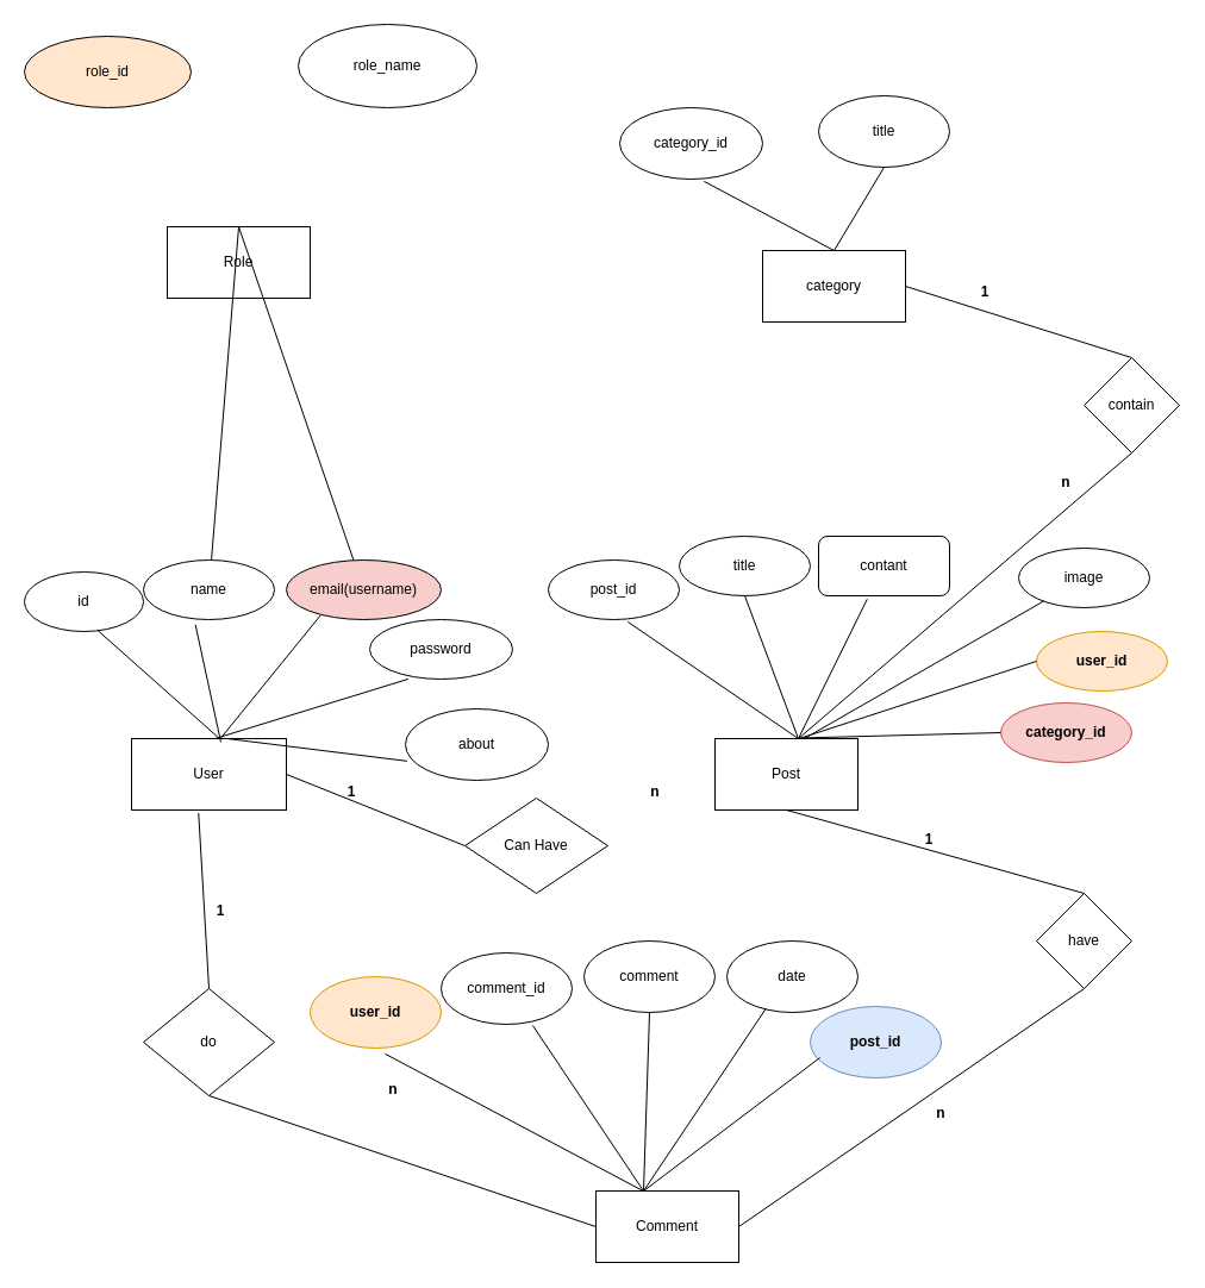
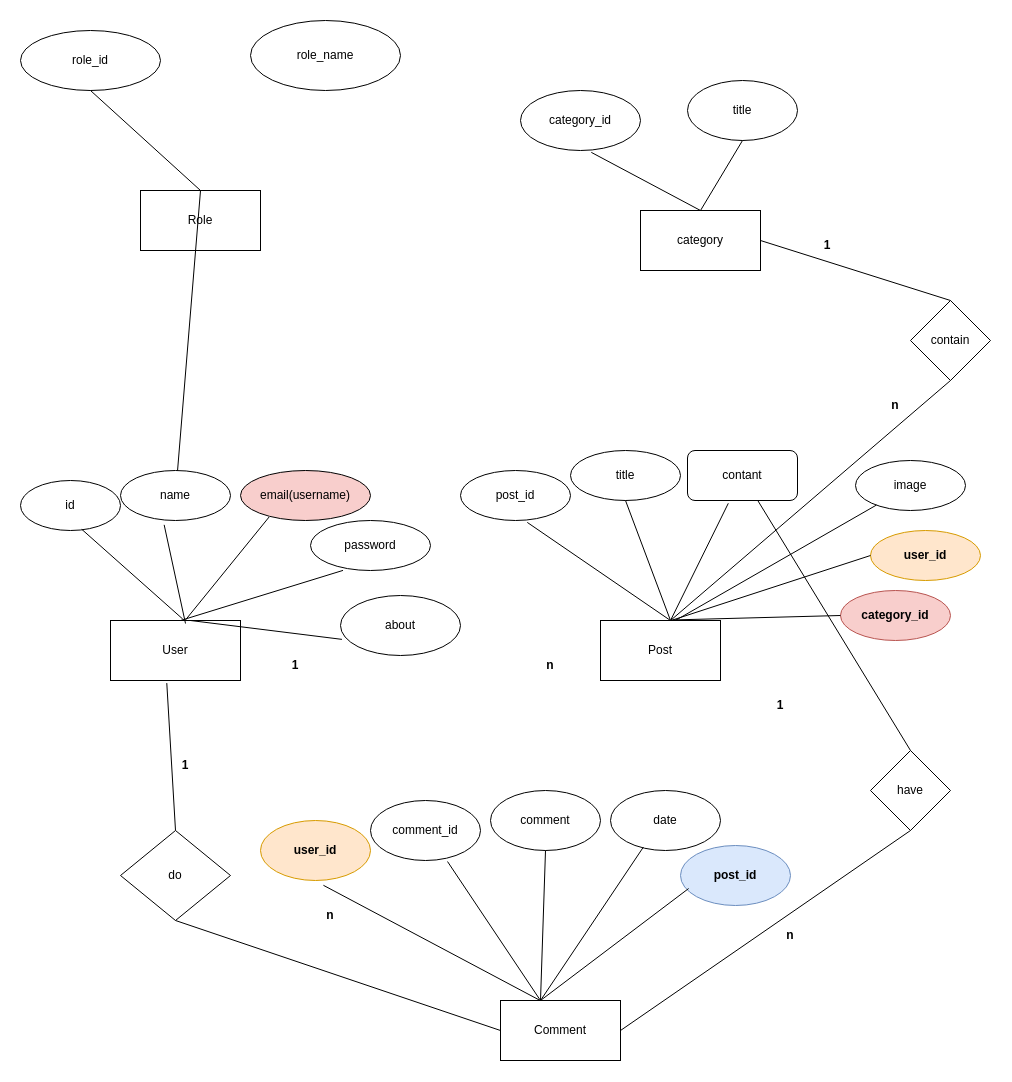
  <mxCell id="0" />
  <mxCell id="1" parent="0" />
  <mxCell id="2" value="User" style="rounded=0;whiteSpace=wrap;html=1;" parent="1" vertex="1"><mxGeometry x="110" y="620" width="130" height="60" as="geometry" /></mxCell>
  <mxCell id="3" value="id" style="ellipse;whiteSpace=wrap;html=1;" parent="1" vertex="1"><mxGeometry x="20" y="480" width="100" height="50" as="geometry" /></mxCell>
  <mxCell id="4" value="" style="endArrow=none;html=1;rounded=0;entryX=0.613;entryY=0.977;entryDx=0;entryDy=0;entryPerimeter=0;exitX=0.556;exitY=-0.024;exitDx=0;exitDy=0;exitPerimeter=0;" parent="1" source="2" target="3" edge="1"><mxGeometry width="50" height="50" relative="1" as="geometry"><mxPoint x="180" y="610" as="sourcePoint" /><mxPoint x="450" y="720" as="targetPoint" /></mxGeometry></mxCell>
  <mxCell id="5" value="name" style="ellipse;whiteSpace=wrap;html=1;" parent="1" vertex="1"><mxGeometry x="120" y="470" width="110" height="50" as="geometry" /></mxCell>
  <mxCell id="6" value="" style="endArrow=none;html=1;rounded=0;entryX=0.397;entryY=1.087;entryDx=0;entryDy=0;entryPerimeter=0;exitX=0.577;exitY=0.05;exitDx=0;exitDy=0;exitPerimeter=0;" parent="1" source="2" target="5" edge="1"><mxGeometry width="50" height="50" relative="1" as="geometry"><mxPoint x="190" y="610" as="sourcePoint" /><mxPoint x="104" y="559" as="targetPoint" /></mxGeometry></mxCell>
  <mxCell id="7" value="email(username)" style="ellipse;whiteSpace=wrap;html=1;fillColor=#f8cecc;" parent="1" vertex="1"><mxGeometry x="240" y="470" width="130" height="50" as="geometry" /></mxCell>
  <mxCell id="8" value="" style="endArrow=none;html=1;rounded=0;entryX=0.22;entryY=0.93;entryDx=0;entryDy=0;exitX=0.577;exitY=-0.009;exitDx=0;exitDy=0;entryPerimeter=0;exitPerimeter=0;" parent="1" source="2" target="7" edge="1"><mxGeometry width="50" height="50" relative="1" as="geometry"><mxPoint x="153" y="630" as="sourcePoint" /><mxPoint x="210" y="540" as="targetPoint" /></mxGeometry></mxCell>
  <mxCell id="9" value="password" style="ellipse;whiteSpace=wrap;html=1;" parent="1" vertex="1"><mxGeometry x="310" y="520" width="120" height="50" as="geometry" /></mxCell>
  <mxCell id="10" value="" style="endArrow=none;html=1;rounded=0;entryX=0.271;entryY=0.998;entryDx=0;entryDy=0;entryPerimeter=0;" parent="1" target="9" edge="1"><mxGeometry width="50" height="50" relative="1" as="geometry"><mxPoint x="180" y="620" as="sourcePoint" /><mxPoint x="296" y="546" as="targetPoint" /></mxGeometry></mxCell>
  <mxCell id="11" value="about" style="ellipse;whiteSpace=wrap;html=1;" parent="1" vertex="1"><mxGeometry x="340" y="595" width="120" height="60" as="geometry" /></mxCell>
  <mxCell id="12" value="" style="endArrow=none;html=1;rounded=0;entryX=0.012;entryY=0.731;entryDx=0;entryDy=0;entryPerimeter=0;" parent="1" target="11" edge="1"><mxGeometry width="50" height="50" relative="1" as="geometry"><mxPoint x="190" y="620" as="sourcePoint" /><mxPoint x="347" y="560" as="targetPoint" /></mxGeometry></mxCell>
  <mxCell id="13" value="post_id" style="ellipse;whiteSpace=wrap;html=1;" parent="1" vertex="1"><mxGeometry x="460" y="470" width="110" height="50" as="geometry" /></mxCell>
  <mxCell id="14" value="" style="endArrow=none;html=1;rounded=0;entryX=0.607;entryY=1.038;entryDx=0;entryDy=0;entryPerimeter=0;exitX=0.586;exitY=0.035;exitDx=0;exitDy=0;exitPerimeter=0;" parent="1" source="23" target="13" edge="1"><mxGeometry width="50" height="50" relative="1" as="geometry"><mxPoint x="640" y="640" as="sourcePoint" /><mxPoint x="351" y="597" as="targetPoint" /><Array as="points"><mxPoint x="670" y="620" /></Array></mxGeometry></mxCell>
  <mxCell id="15" value="title" style="ellipse;whiteSpace=wrap;html=1;" parent="1" vertex="1"><mxGeometry x="570" y="450" width="110" height="50" as="geometry" /></mxCell>
  <mxCell id="16" value="contant" style="whiteSpace=wrap;html=1;rounded=1;" parent="1" vertex="1"><mxGeometry x="687" y="450" width="110" height="50" as="geometry" /></mxCell>
  <mxCell id="17" value="image" style="ellipse;whiteSpace=wrap;html=1;" parent="1" vertex="1"><mxGeometry x="855" y="460" width="110" height="50" as="geometry" /></mxCell>
  <mxCell id="18" value="" style="endArrow=none;html=1;rounded=0;exitX=0.5;exitY=1;exitDx=0;exitDy=0;entryX=0.371;entryY=1.056;entryDx=0;entryDy=0;entryPerimeter=0;" parent="1" source="15" target="16" edge="1"><mxGeometry width="50" height="50" relative="1" as="geometry"><mxPoint x="460" y="810" as="sourcePoint" /><mxPoint x="510" y="760" as="targetPoint" /><Array as="points"><mxPoint x="670" y="620" /></Array></mxGeometry></mxCell>
  <mxCell id="19" value="" style="endArrow=none;html=1;rounded=0;" parent="1" target="17" edge="1"><mxGeometry width="50" height="50" relative="1" as="geometry"><mxPoint x="640" y="640" as="sourcePoint" /><mxPoint x="510" y="760" as="targetPoint" /></mxGeometry></mxCell>
  <mxCell id="20" value="user_id" style="ellipse;whiteSpace=wrap;html=1;fontStyle=1;fillColor=#ffe6cc;strokeColor=#d79b00;" parent="1" vertex="1"><mxGeometry x="870" y="530" width="110" height="50" as="geometry" /></mxCell>
  <mxCell id="21" value="" style="endArrow=none;html=1;rounded=0;entryX=0;entryY=0.5;entryDx=0;entryDy=0;exitX=0.579;exitY=0.006;exitDx=0;exitDy=0;exitPerimeter=0;" parent="1" source="23" target="20" edge="1"><mxGeometry width="50" height="50" relative="1" as="geometry"><mxPoint x="650" y="640" as="sourcePoint" /><mxPoint x="805" y="582" as="targetPoint" /></mxGeometry></mxCell>
  <mxCell id="22" value="" style="endArrow=none;html=1;rounded=0;entryX=0;entryY=0.5;entryDx=0;entryDy=0;" parent="1" target="23" edge="1"><mxGeometry width="50" height="50" relative="1" as="geometry"><mxPoint x="650" y="640" as="sourcePoint" /><mxPoint x="790" y="575" as="targetPoint" /></mxGeometry></mxCell>
  <mxCell id="23" value="Post" style="rounded=0;whiteSpace=wrap;html=1;" parent="1" vertex="1"><mxGeometry x="600" y="620" width="120" height="60" as="geometry" /></mxCell>
- <mxCell id="24" value="Can Have" style="rhombus;whiteSpace=wrap;html=1;" parent="1" vertex="1"><mxGeometry x="390" y="670" width="120" height="80" as="geometry" /></mxCell>
- <mxCell id="25" value="" style="endArrow=none;html=1;rounded=0;entryX=1;entryY=0.5;entryDx=0;entryDy=0;exitX=0;exitY=0.5;exitDx=0;exitDy=0;" parent="1" source="24" target="2" edge="1"><mxGeometry width="50" height="50" relative="1" as="geometry"><mxPoint x="460" y="710" as="sourcePoint" /><mxPoint x="510" y="660" as="targetPoint" /></mxGeometry></mxCell>
  <mxCell id="26" value="1" style="text;html=1;strokeColor=none;fillColor=none;align=center;verticalAlign=middle;whiteSpace=wrap;rounded=0;fontStyle=1" parent="1" vertex="1"><mxGeometry x="265" y="650" width="60" height="30" as="geometry" /></mxCell>
  <mxCell id="27" value="n" style="text;html=1;strokeColor=none;fillColor=none;align=center;verticalAlign=middle;whiteSpace=wrap;rounded=0;fontStyle=1" parent="1" vertex="1"><mxGeometry x="520" y="650" width="60" height="30" as="geometry" /></mxCell>
  <mxCell id="28" value="Comment" style="rounded=0;whiteSpace=wrap;html=1;" parent="1" vertex="1"><mxGeometry x="500" y="1000" width="120" height="60" as="geometry" /></mxCell>
  <mxCell id="29" value="comment_id" style="ellipse;whiteSpace=wrap;html=1;" parent="1" vertex="1"><mxGeometry x="370" y="800" width="110" height="60" as="geometry" /></mxCell>
  <mxCell id="30" value="" style="endArrow=none;html=1;rounded=0;exitX=0.333;exitY=0;exitDx=0;exitDy=0;exitPerimeter=0;entryX=0.7;entryY=1.017;entryDx=0;entryDy=0;entryPerimeter=0;" parent="1" source="28" target="29" edge="1"><mxGeometry width="50" height="50" relative="1" as="geometry"><mxPoint x="410" y="800" as="sourcePoint" /><mxPoint x="570" y="840" as="targetPoint" /></mxGeometry></mxCell>
  <mxCell id="31" value="comment" style="ellipse;whiteSpace=wrap;html=1;" parent="1" vertex="1"><mxGeometry x="490" y="790" width="110" height="60" as="geometry" /></mxCell>
  <mxCell id="32" value="" style="endArrow=none;html=1;rounded=0;entryX=0.5;entryY=1;entryDx=0;entryDy=0;" parent="1" target="31" edge="1"><mxGeometry width="50" height="50" relative="1" as="geometry"><mxPoint x="540" y="1000" as="sourcePoint" /><mxPoint x="580" y="850" as="targetPoint" /></mxGeometry></mxCell>
  <mxCell id="33" value="date" style="ellipse;whiteSpace=wrap;html=1;" parent="1" vertex="1"><mxGeometry x="610" y="790" width="110" height="60" as="geometry" /></mxCell>
  <mxCell id="34" value="" style="endArrow=none;html=1;rounded=0;entryX=0.299;entryY=0.943;entryDx=0;entryDy=0;entryPerimeter=0;" parent="1" target="33" edge="1"><mxGeometry width="50" height="50" relative="1" as="geometry"><mxPoint x="540" y="1000" as="sourcePoint" /><mxPoint x="650" y="840" as="targetPoint" /></mxGeometry></mxCell>
  <mxCell id="35" value="category_id" style="ellipse;whiteSpace=wrap;html=1;fillColor=#f8cecc;strokeColor=#b85450;fontStyle=1" parent="1" vertex="1"><mxGeometry x="840" y="590" width="110" height="50" as="geometry" /></mxCell>
  <mxCell id="36" value="" style="endArrow=none;html=1;rounded=0;entryX=0;entryY=0.5;entryDx=0;entryDy=0;exitX=0.601;exitY=-0.009;exitDx=0;exitDy=0;exitPerimeter=0;" parent="1" source="23" target="35" edge="1"><mxGeometry width="50" height="50" relative="1" as="geometry"><mxPoint x="680" y="610" as="sourcePoint" /><mxPoint x="800" y="585" as="targetPoint" /></mxGeometry></mxCell>
  <mxCell id="37" value="post_id" style="ellipse;whiteSpace=wrap;html=1;fontStyle=1;fillColor=#dae8fc;strokeColor=#6c8ebf;" parent="1" vertex="1"><mxGeometry x="680" y="845" width="110" height="60" as="geometry" /></mxCell>
  <mxCell id="38" value="user_id" style="ellipse;whiteSpace=wrap;html=1;fontStyle=1;fillColor=#ffe6cc;strokeColor=#d79b00;" parent="1" vertex="1"><mxGeometry x="260" y="820" width="110" height="60" as="geometry" /></mxCell>
  <mxCell id="39" value="" style="endArrow=none;html=1;rounded=0;entryX=0.074;entryY=0.717;entryDx=0;entryDy=0;entryPerimeter=0;" parent="1" target="37" edge="1"><mxGeometry width="50" height="50" relative="1" as="geometry"><mxPoint x="540" y="1000" as="sourcePoint" /><mxPoint x="781" y="820" as="targetPoint" /></mxGeometry></mxCell>
  <mxCell id="40" value="" style="endArrow=none;html=1;rounded=0;exitX=0.325;exitY=-0.006;exitDx=0;exitDy=0;exitPerimeter=0;entryX=0.572;entryY=1.08;entryDx=0;entryDy=0;entryPerimeter=0;" parent="1" source="28" target="38" edge="1"><mxGeometry width="50" height="50" relative="1" as="geometry"><mxPoint x="700" y="900" as="sourcePoint" /><mxPoint x="580" y="850" as="targetPoint" /></mxGeometry></mxCell>
  <mxCell id="41" value="do" style="rhombus;whiteSpace=wrap;html=1;" parent="1" vertex="1"><mxGeometry x="120" y="830" width="110" height="90" as="geometry" /></mxCell>
  <mxCell id="42" value="" style="endArrow=none;html=1;rounded=0;entryX=0.433;entryY=1.043;entryDx=0;entryDy=0;entryPerimeter=0;exitX=0.5;exitY=0;exitDx=0;exitDy=0;" parent="1" source="41" target="2" edge="1"><mxGeometry width="50" height="50" relative="1" as="geometry"><mxPoint x="400" y="800" as="sourcePoint" /><mxPoint x="450" y="750" as="targetPoint" /></mxGeometry></mxCell>
  <mxCell id="43" value="" style="endArrow=none;html=1;rounded=0;entryX=0.5;entryY=1;entryDx=0;entryDy=0;exitX=0;exitY=0.5;exitDx=0;exitDy=0;" parent="1" source="28" target="41" edge="1"><mxGeometry width="50" height="50" relative="1" as="geometry"><mxPoint x="640" y="940" as="sourcePoint" /><mxPoint x="450" y="750" as="targetPoint" /></mxGeometry></mxCell>
  <mxCell id="44" value="&lt;b&gt;1&lt;/b&gt;" style="text;html=1;strokeColor=none;fillColor=none;align=center;verticalAlign=middle;whiteSpace=wrap;rounded=0;" parent="1" vertex="1"><mxGeometry x="155" y="750" width="60" height="30" as="geometry" /></mxCell>
  <mxCell id="45" value="&lt;b&gt;n&lt;/b&gt;" style="text;html=1;strokeColor=none;fillColor=none;align=center;verticalAlign=middle;whiteSpace=wrap;rounded=0;" parent="1" vertex="1"><mxGeometry x="300" y="900" width="60" height="30" as="geometry" /></mxCell>
  <mxCell id="46" value="have" style="rhombus;whiteSpace=wrap;html=1;" parent="1" vertex="1"><mxGeometry x="870" y="750" width="80" height="80" as="geometry" /></mxCell>
- <mxCell id="47" value="" style="endArrow=none;html=1;rounded=0;entryX=0.5;entryY=1;entryDx=0;entryDy=0;exitX=0.5;exitY=0;exitDx=0;exitDy=0;" parent="1" source="46" target="23" edge="1"><mxGeometry width="50" height="50" relative="1" as="geometry"><mxPoint x="420" y="790" as="sourcePoint" /><mxPoint x="470" y="740" as="targetPoint" /></mxGeometry></mxCell>
+ <mxCell id="47" value="" style="endArrow=none;html=1;rounded=0;exitX=0.5;exitY=0;exitDx=0;exitDy=0;" parent="1" source="46" target="16" edge="1"><mxGeometry width="50" height="50" relative="1" as="geometry"><mxPoint x="420" y="790" as="sourcePoint" /><mxPoint x="470" y="740" as="targetPoint" /></mxGeometry></mxCell>
  <mxCell id="48" value="" style="endArrow=none;html=1;rounded=0;entryX=0.5;entryY=1;entryDx=0;entryDy=0;exitX=1;exitY=0.5;exitDx=0;exitDy=0;" parent="1" source="28" target="46" edge="1"><mxGeometry width="50" height="50" relative="1" as="geometry"><mxPoint x="420" y="790" as="sourcePoint" /><mxPoint x="470" y="740" as="targetPoint" /></mxGeometry></mxCell>
  <mxCell id="49" value="&lt;b&gt;1&lt;/b&gt;" style="text;html=1;strokeColor=none;fillColor=none;align=center;verticalAlign=middle;whiteSpace=wrap;rounded=0;" parent="1" vertex="1"><mxGeometry x="750" y="690" width="60" height="30" as="geometry" /></mxCell>
  <mxCell id="50" value="&lt;b&gt;n&lt;/b&gt;" style="text;html=1;strokeColor=none;fillColor=none;align=center;verticalAlign=middle;whiteSpace=wrap;rounded=0;" parent="1" vertex="1"><mxGeometry x="760" y="920" width="60" height="30" as="geometry" /></mxCell>
  <mxCell id="51" value="category" style="rounded=0;whiteSpace=wrap;html=1;" parent="1" vertex="1"><mxGeometry x="640" y="210" width="120" height="60" as="geometry" /></mxCell>
  <mxCell id="52" value="category_id" style="ellipse;whiteSpace=wrap;html=1;" parent="1" vertex="1"><mxGeometry x="520" y="90" width="120" height="60" as="geometry" /></mxCell>
  <mxCell id="53" value="title" style="ellipse;whiteSpace=wrap;html=1;" parent="1" vertex="1"><mxGeometry x="687" y="80" width="110" height="60" as="geometry" /></mxCell>
  <mxCell id="54" value="" style="endArrow=none;html=1;rounded=0;entryX=0.59;entryY=1.031;entryDx=0;entryDy=0;entryPerimeter=0;" parent="1" target="52" edge="1"><mxGeometry width="50" height="50" relative="1" as="geometry"><mxPoint x="700" y="210" as="sourcePoint" /><mxPoint x="550" y="390" as="targetPoint" /></mxGeometry></mxCell>
  <mxCell id="55" value="" style="endArrow=none;html=1;rounded=0;entryX=0.5;entryY=1;entryDx=0;entryDy=0;" parent="1" target="53" edge="1"><mxGeometry width="50" height="50" relative="1" as="geometry"><mxPoint x="700" y="210" as="sourcePoint" /><mxPoint x="591" y="172" as="targetPoint" /></mxGeometry></mxCell>
  <mxCell id="56" value="contain" style="rhombus;whiteSpace=wrap;html=1;" parent="1" vertex="1"><mxGeometry x="910" y="300" width="80" height="80" as="geometry" /></mxCell>
  <mxCell id="57" value="" style="endArrow=none;html=1;rounded=0;entryX=1;entryY=0.5;entryDx=0;entryDy=0;exitX=0.5;exitY=0;exitDx=0;exitDy=0;" parent="1" source="56" target="51" edge="1"><mxGeometry width="50" height="50" relative="1" as="geometry"><mxPoint x="500" y="440" as="sourcePoint" /><mxPoint x="550" y="390" as="targetPoint" /></mxGeometry></mxCell>
  <mxCell id="58" value="" style="endArrow=none;html=1;rounded=0;entryX=0.5;entryY=1;entryDx=0;entryDy=0;" parent="1" target="56" edge="1"><mxGeometry width="50" height="50" relative="1" as="geometry"><mxPoint x="670" y="620" as="sourcePoint" /><mxPoint x="510" y="440" as="targetPoint" /></mxGeometry></mxCell>
  <mxCell id="59" value="1" style="text;html=1;strokeColor=none;fillColor=none;align=center;verticalAlign=middle;whiteSpace=wrap;rounded=0;fontStyle=1" parent="1" vertex="1"><mxGeometry x="797" y="230" width="60" height="30" as="geometry" /></mxCell>
  <mxCell id="60" value="n" style="text;html=1;strokeColor=none;fillColor=none;align=center;verticalAlign=middle;whiteSpace=wrap;rounded=0;fontStyle=1" parent="1" vertex="1"><mxGeometry x="865" y="390" width="60" height="30" as="geometry" /></mxCell>
  <mxCell id="61" value="Role" style="rounded=0;whiteSpace=wrap;html=1;" parent="1" vertex="1"><mxGeometry x="140" y="190" width="120" height="60" as="geometry" /></mxCell>
- <mxCell id="62" value="role_id" style="ellipse;whiteSpace=wrap;html=1;fillColor=#ffe6cc;" parent="1" vertex="1"><mxGeometry x="20" y="30" width="140" height="60" as="geometry" /></mxCell>
+ <mxCell id="62" value="role_id" style="ellipse;whiteSpace=wrap;html=1;" parent="1" vertex="1"><mxGeometry x="20" y="30" width="140" height="60" as="geometry" /></mxCell>
  <mxCell id="63" value="role_name" style="ellipse;whiteSpace=wrap;html=1;" parent="1" vertex="1"><mxGeometry x="250" y="20" width="150" height="70" as="geometry" /></mxCell>
  <mxCell id="64" value="" style="endArrow=none;html=1;rounded=0;exitX=0.5;exitY=0;exitDx=0;exitDy=0;" parent="1" source="61" target="5" edge="1"><mxGeometry width="50" height="50" relative="1" as="geometry"><mxPoint x="580" y="400" as="sourcePoint" /><mxPoint x="630" y="350" as="targetPoint" /></mxGeometry></mxCell>
- <mxCell id="65" value="" style="endArrow=none;html=1;rounded=0;exitX=0.5;exitY=0;exitDx=0;exitDy=0;" parent="1" source="61" target="7" edge="1"><mxGeometry width="50" height="50" relative="1" as="geometry"><mxPoint x="580" y="400" as="sourcePoint" /><mxPoint x="630" y="350" as="targetPoint" /></mxGeometry></mxCell>
+ <mxCell id="65" value="" style="endArrow=none;html=1;rounded=0;entryX=0.5;entryY=1;entryDx=0;entryDy=0;exitX=0.5;exitY=0;exitDx=0;exitDy=0;" parent="1" source="61" target="62" edge="1"><mxGeometry width="50" height="50" relative="1" as="geometry"><mxPoint x="580" y="400" as="sourcePoint" /><mxPoint x="630" y="350" as="targetPoint" /></mxGeometry></mxCell>
